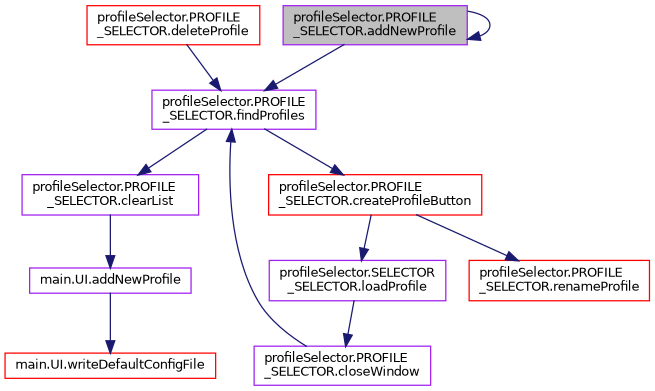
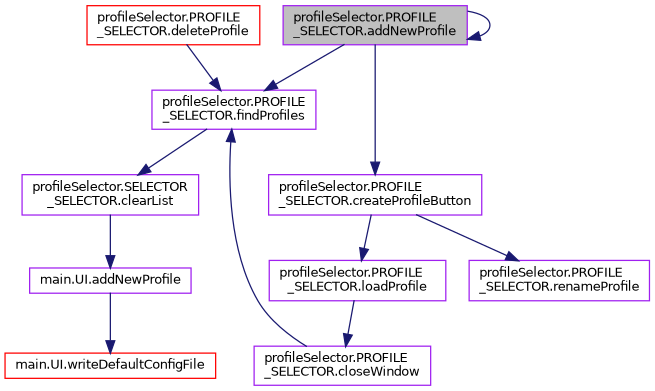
  digraph {
    rankdir=TB
    node [color=purple fillcolor=white fontname=Helvetica fontsize=10 shape=record style=filled]
    edge [color=midnightblue fontname=Helvetica fontsize=10 labelfontname=Helvetica labelfontsize=10 style=solid]
    n1 [fillcolor=grey75 fontcolor=black height=0.2 label="profileSelector.PROFILE\l_SELECTOR.addNewProfile" width=0.4]
    n2 [height=0.2 label="profileSelector.PROFILE\l_SELECTOR.findProfiles" width=0.4]
    n3 [height=0.2 label="main.UI.addNewProfile" width=0.4]
    n4 [color=red height=0.2 label="main.UI.writeDefaultConfigFile" width=0.4]
-   n5 [height=0.2 label="profileSelector.PROFILE\l_SELECTOR.clearList" width=0.4]
-   n6 [color=red height=0.2 label="profileSelector.PROFILE\l_SELECTOR.createProfileButton" width=0.4]
-   n7 [height=0.2 label="profileSelector.SELECTOR\l_SELECTOR.loadProfile" width=0.4]
-   n8 [color=red height=0.2 label="profileSelector.PROFILE\l_SELECTOR.renameProfile" width=0.4]
+   n5 [height=0.2 label="profileSelector.SELECTOR\l_SELECTOR.clearList" width=0.4]
+   n6 [height=0.2 label="profileSelector.PROFILE\l_SELECTOR.createProfileButton" width=0.4]
+   n7 [height=0.2 label="profileSelector.PROFILE\l_SELECTOR.loadProfile" width=0.4]
+   n8 [height=0.2 label="profileSelector.PROFILE\l_SELECTOR.renameProfile" width=0.4]
    n9 [color=red height=0.2 label="profileSelector.PROFILE\l_SELECTOR.deleteProfile" width=0.4]
    n10 [height=0.2 label="profileSelector.PROFILE\l_SELECTOR.closeWindow" width=0.4]
    n1 -> n1
    n1 -> n2
    n2 -> n5
-   n2 -> n6
+   n1 -> n6
    n3 -> n4
    n5 -> n3
    n6 -> n7
    n6 -> n8
    n7 -> n10
    n9 -> n2
    n10 -> n2
  }
